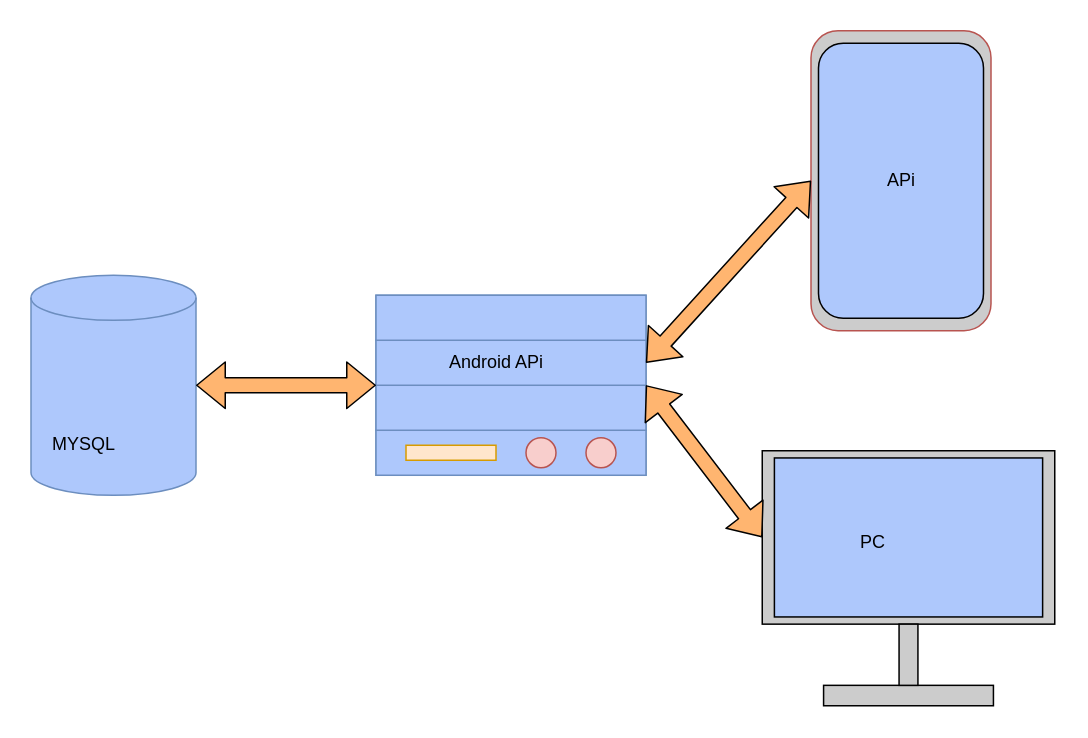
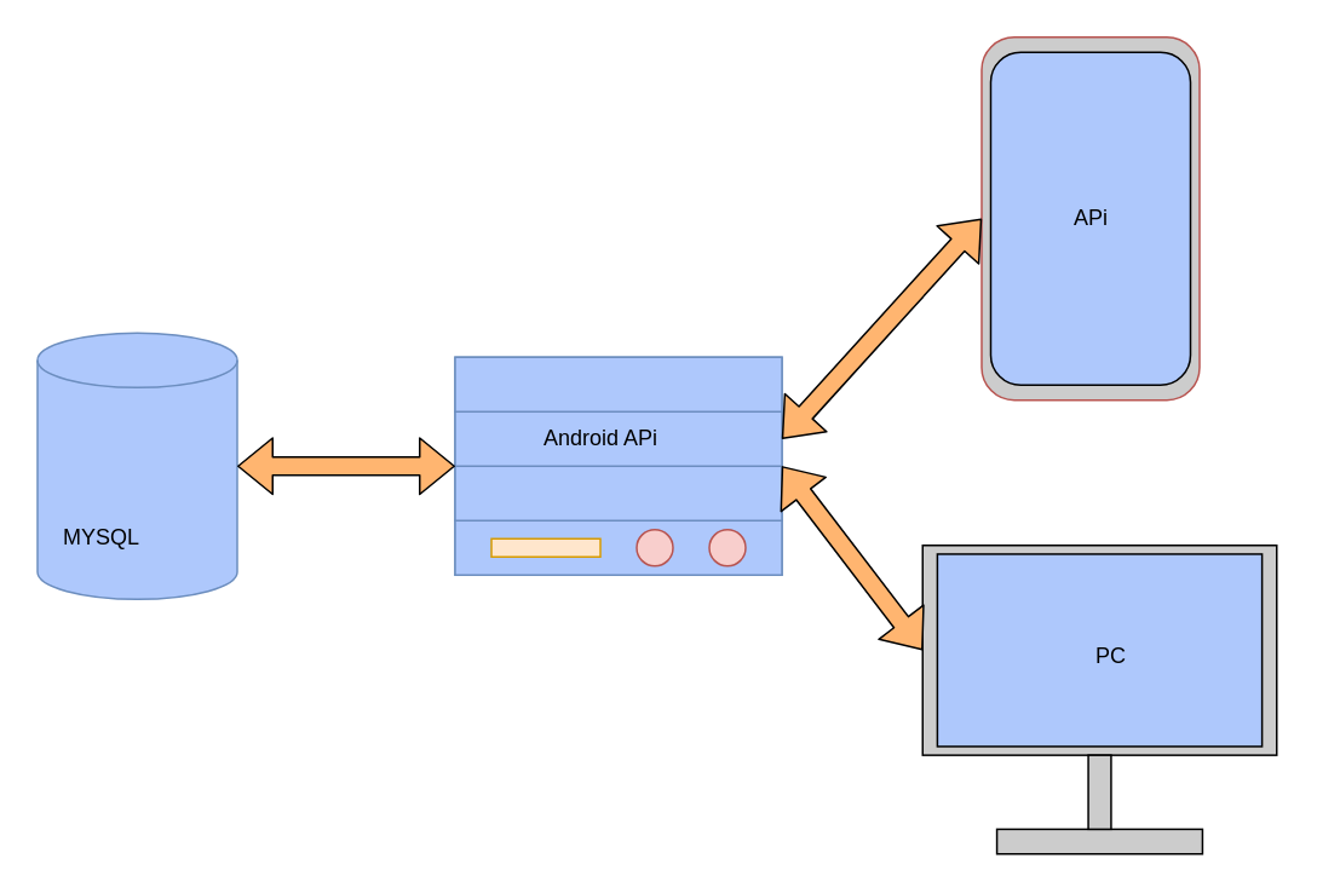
  <mxCell id="0" />
  <mxCell id="1" parent="0" />
  <mxCell id="2" value="" style="group" parent="1" vertex="1" connectable="0"><mxGeometry x="20" y="183" width="110" height="146.67" as="geometry" /></mxCell>
  <mxCell id="3" value="" style="shape=cylinder3;whiteSpace=wrap;html=1;boundedLbl=1;backgroundOutline=1;size=15;strokeColor=#6c8ebf;fillColor=#AEC8FC;" parent="2" vertex="1"><mxGeometry width="110" height="146.67" as="geometry" /></mxCell>
  <mxCell id="4" value="MYSQL" style="text;html=1;align=center;verticalAlign=middle;resizable=0;points=[];autosize=1;" parent="2" vertex="1"><mxGeometry x="5" y="103.34" width="60" height="20" as="geometry" /></mxCell>
  <mxCell id="5" value="" style="group;strokeColor=#6c8ebf;fillColor=#AEC8FC;" parent="1" vertex="1" connectable="0"><mxGeometry x="250" y="196.34" width="180" height="120" as="geometry" /></mxCell>
  <mxCell id="6" value="" style="rounded=0;whiteSpace=wrap;html=1;strokeColor=#6c8ebf;fillColor=#AEC8FC;" parent="5" vertex="1"><mxGeometry y="90" width="180" height="30" as="geometry" /></mxCell>
  <mxCell id="7" value="" style="rounded=0;whiteSpace=wrap;html=1;strokeColor=#6c8ebf;fillColor=#AEC8FC;" parent="5" vertex="1"><mxGeometry y="60" width="180" height="30" as="geometry" /></mxCell>
  <mxCell id="8" value="" style="rounded=0;whiteSpace=wrap;html=1;strokeColor=#6c8ebf;fillColor=#AEC8FC;" parent="5" vertex="1"><mxGeometry y="30" width="180" height="30" as="geometry" /></mxCell>
  <mxCell id="9" value="" style="rounded=0;whiteSpace=wrap;html=1;strokeColor=#6c8ebf;fillColor=#AEC8FC;" parent="5" vertex="1"><mxGeometry width="180" height="30" as="geometry" /></mxCell>
  <mxCell id="10" value="" style="ellipse;whiteSpace=wrap;html=1;aspect=fixed;fillColor=#f8cecc;strokeColor=#b85450;" parent="5" vertex="1"><mxGeometry x="140" y="95" width="20" height="20" as="geometry" /></mxCell>
  <mxCell id="11" value="" style="ellipse;whiteSpace=wrap;html=1;aspect=fixed;fillColor=#f8cecc;strokeColor=#b85450;" parent="5" vertex="1"><mxGeometry x="100" y="95" width="20" height="20" as="geometry" /></mxCell>
  <mxCell id="12" value="" style="rounded=0;whiteSpace=wrap;html=1;fillColor=#ffe6cc;strokeColor=#d79b00;" parent="5" vertex="1"><mxGeometry x="20" y="100" width="60" height="10" as="geometry" /></mxCell>
  <mxCell id="13" value="Android APi&lt;br&gt;" style="text;html=1;align=center;verticalAlign=middle;resizable=0;points=[];autosize=1;" parent="5" vertex="1"><mxGeometry x="40" y="35" width="80" height="20" as="geometry" /></mxCell>
  <mxCell id="14" value="" style="group;" parent="1" vertex="1" connectable="0"><mxGeometry x="540" y="20" width="120" height="200" as="geometry" /></mxCell>
  <mxCell id="15" value="" style="rounded=1;whiteSpace=wrap;html=1;strokeColor=#b85450;fillColor=#CCCCCC;" parent="14" vertex="1"><mxGeometry width="120" height="200" as="geometry" /></mxCell>
  <mxCell id="16" value="" style="rounded=1;whiteSpace=wrap;html=1;fillColor=#AEC8FC;" parent="14" vertex="1"><mxGeometry x="5" y="8.33" width="110" height="183.33" as="geometry" /></mxCell>
  <mxCell id="17" value="APi" style="text;html=1;align=center;verticalAlign=middle;resizable=0;points=[];autosize=1;" parent="14" vertex="1"><mxGeometry x="30" y="90" width="60" height="20" as="geometry" /></mxCell>
  <mxCell id="18" value="" style="group" parent="1" vertex="1" connectable="0"><mxGeometry x="507.5" y="300" width="195" height="170" as="geometry" /></mxCell>
  <mxCell id="19" value="" style="rounded=0;whiteSpace=wrap;html=1;fillColor=#CCCCCC;" parent="18" vertex="1"><mxGeometry width="195" height="115.6" as="geometry" /></mxCell>
  <mxCell id="20" value="" style="rounded=0;whiteSpace=wrap;html=1;fillColor=#AEC8FC;" parent="18" vertex="1"><mxGeometry x="8.096" y="4.801" width="178.809" height="106.005" as="geometry" /></mxCell>
  <mxCell id="21" value="" style="rounded=0;whiteSpace=wrap;html=1;fillColor=#CCCCCC;" parent="18" vertex="1"><mxGeometry x="40.887" y="156.4" width="113.226" height="13.6" as="geometry" /></mxCell>
  <mxCell id="22" value="" style="rounded=0;whiteSpace=wrap;html=1;fillColor=#CCCCCC;" parent="18" vertex="1"><mxGeometry x="91.21" y="115.6" width="12.581" height="40.8" as="geometry" /></mxCell>
- <mxCell id="23" value="PC" style="text;html=1;align=center;verticalAlign=middle;resizable=0;points=[];autosize=1;" parent="18" vertex="1"><mxGeometry x="58.065" y="51" width="30" height="20" as="geometry" /></mxCell>
+ <mxCell id="23" value="PC" style="text;html=1;align=center;verticalAlign=middle;resizable=0;points=[];autosize=1;" parent="18" vertex="1"><mxGeometry x="88.065" y="51" width="30" height="20" as="geometry" /></mxCell>
  <mxCell id="24" value="" style="shape=flexArrow;endArrow=classic;startArrow=classic;html=1;exitX=1;exitY=0.5;exitDx=0;exitDy=0;exitPerimeter=0;entryX=0;entryY=1;entryDx=0;entryDy=0;fillColor=#FFB570;" parent="1" source="3" target="8" edge="1"><mxGeometry width="50" height="50" relative="1" as="geometry"><mxPoint x="820" y="400" as="sourcePoint" /><mxPoint x="870" y="350" as="targetPoint" /><Array as="points" /></mxGeometry></mxCell>
  <mxCell id="25" value="" style="shape=flexArrow;endArrow=classic;startArrow=classic;html=1;exitX=1;exitY=0.5;exitDx=0;exitDy=0;entryX=0;entryY=0.5;entryDx=0;entryDy=0;fillColor=#FFB570;" parent="1" source="8" target="15" edge="1"><mxGeometry width="50" height="50" relative="1" as="geometry"><mxPoint x="140" y="266.335" as="sourcePoint" /><mxPoint x="260" y="266.34" as="targetPoint" /><Array as="points" /></mxGeometry></mxCell>
  <mxCell id="26" value="" style="shape=flexArrow;endArrow=classic;startArrow=classic;html=1;exitX=1;exitY=1;exitDx=0;exitDy=0;entryX=0;entryY=0.5;entryDx=0;entryDy=0;fillColor=#FFB570;" parent="1" source="8" target="19" edge="1"><mxGeometry width="50" height="50" relative="1" as="geometry"><mxPoint x="440" y="251.34" as="sourcePoint" /><mxPoint x="517.5" y="120" as="targetPoint" /><Array as="points" /></mxGeometry></mxCell>
